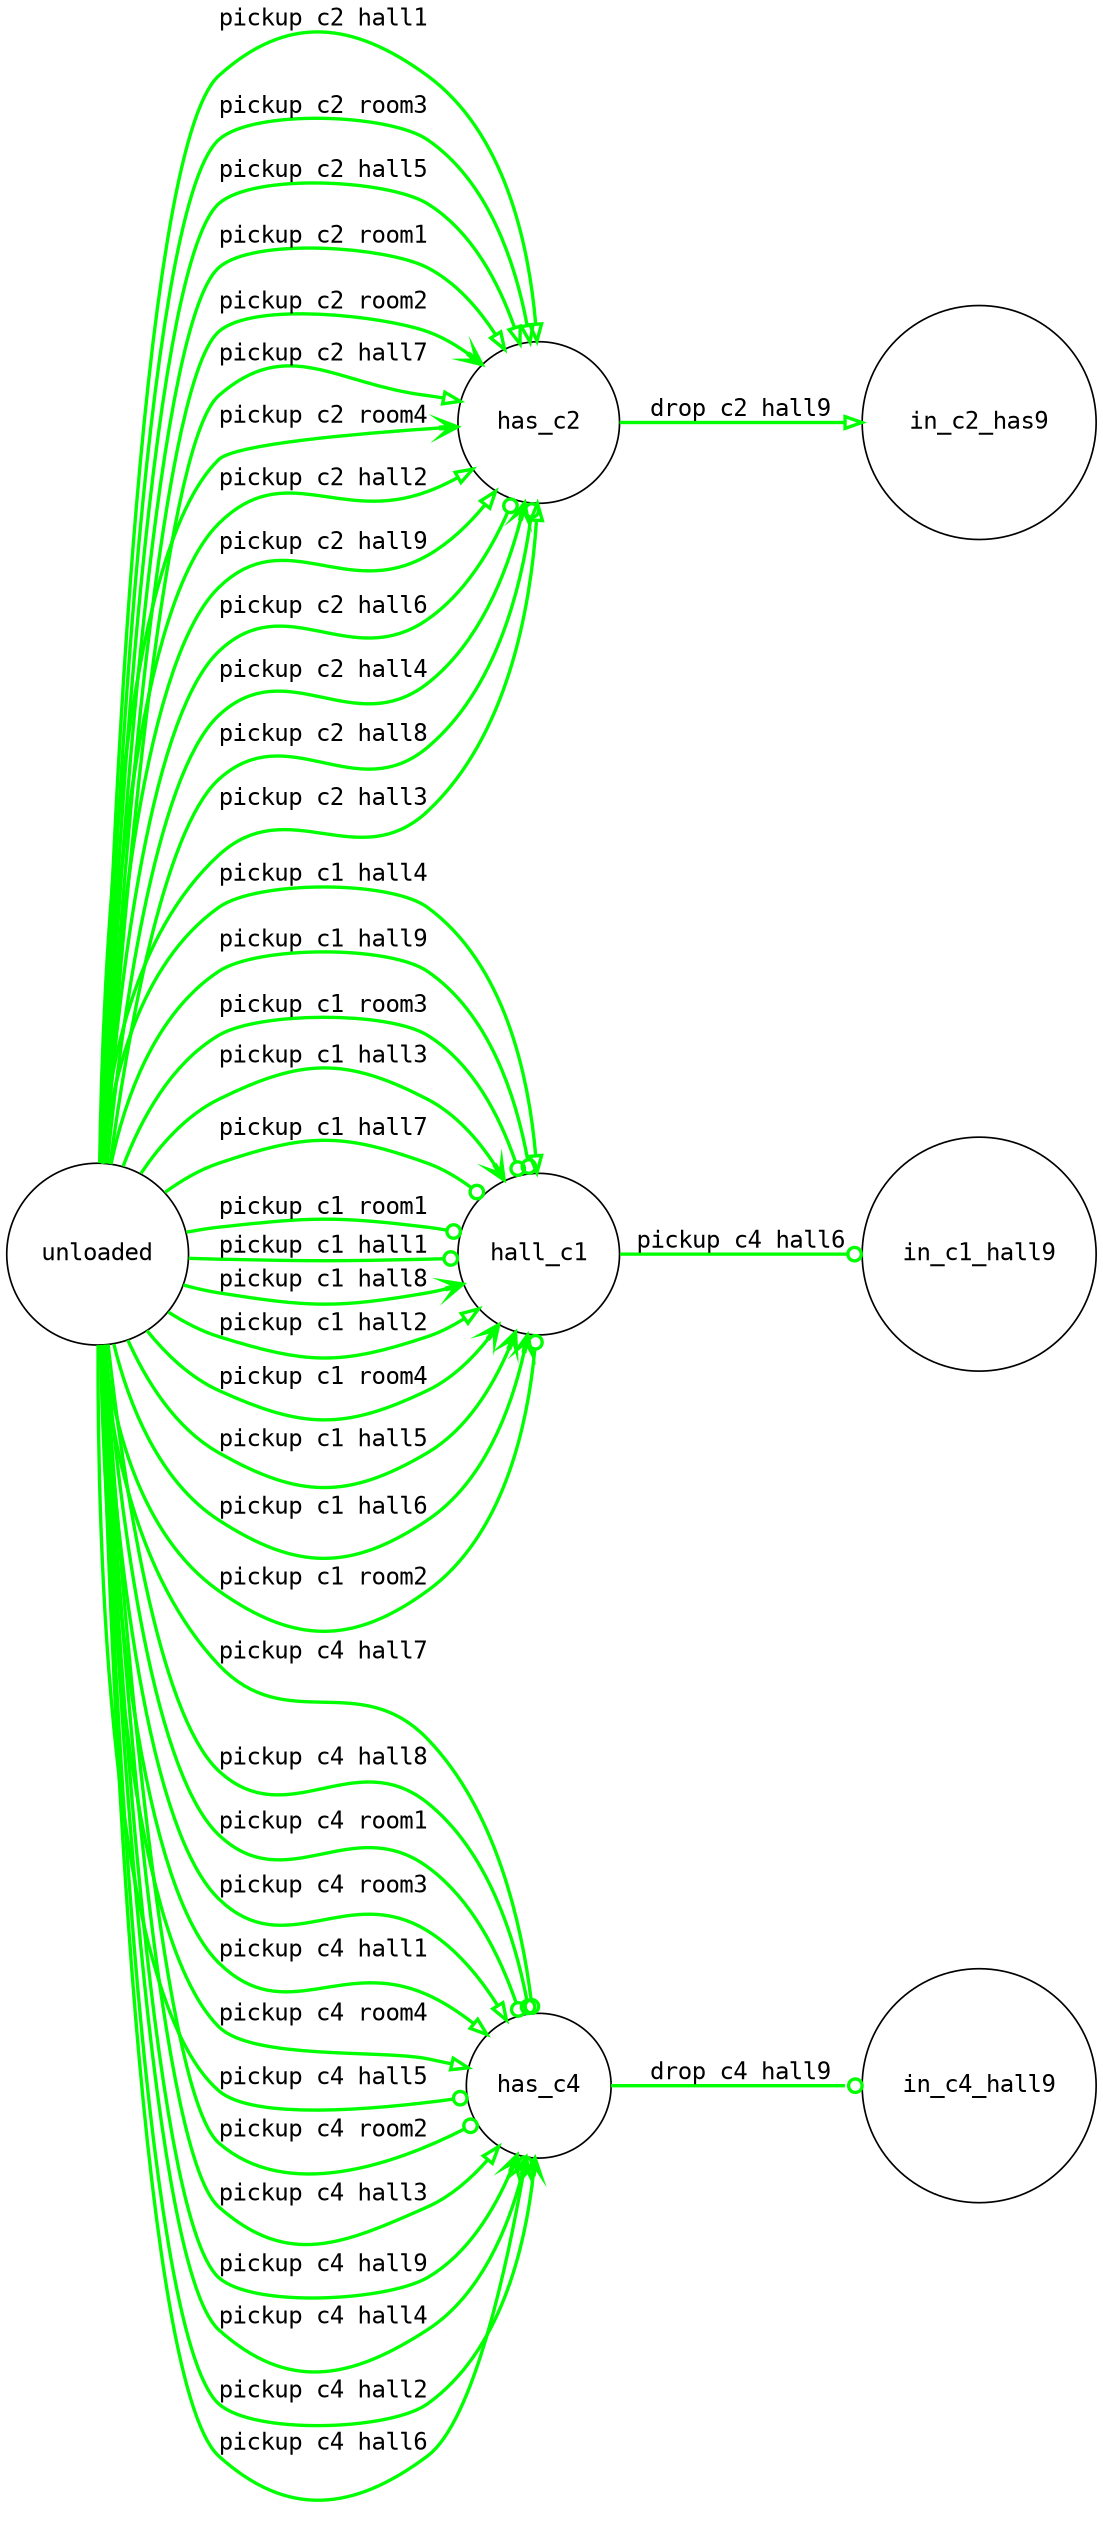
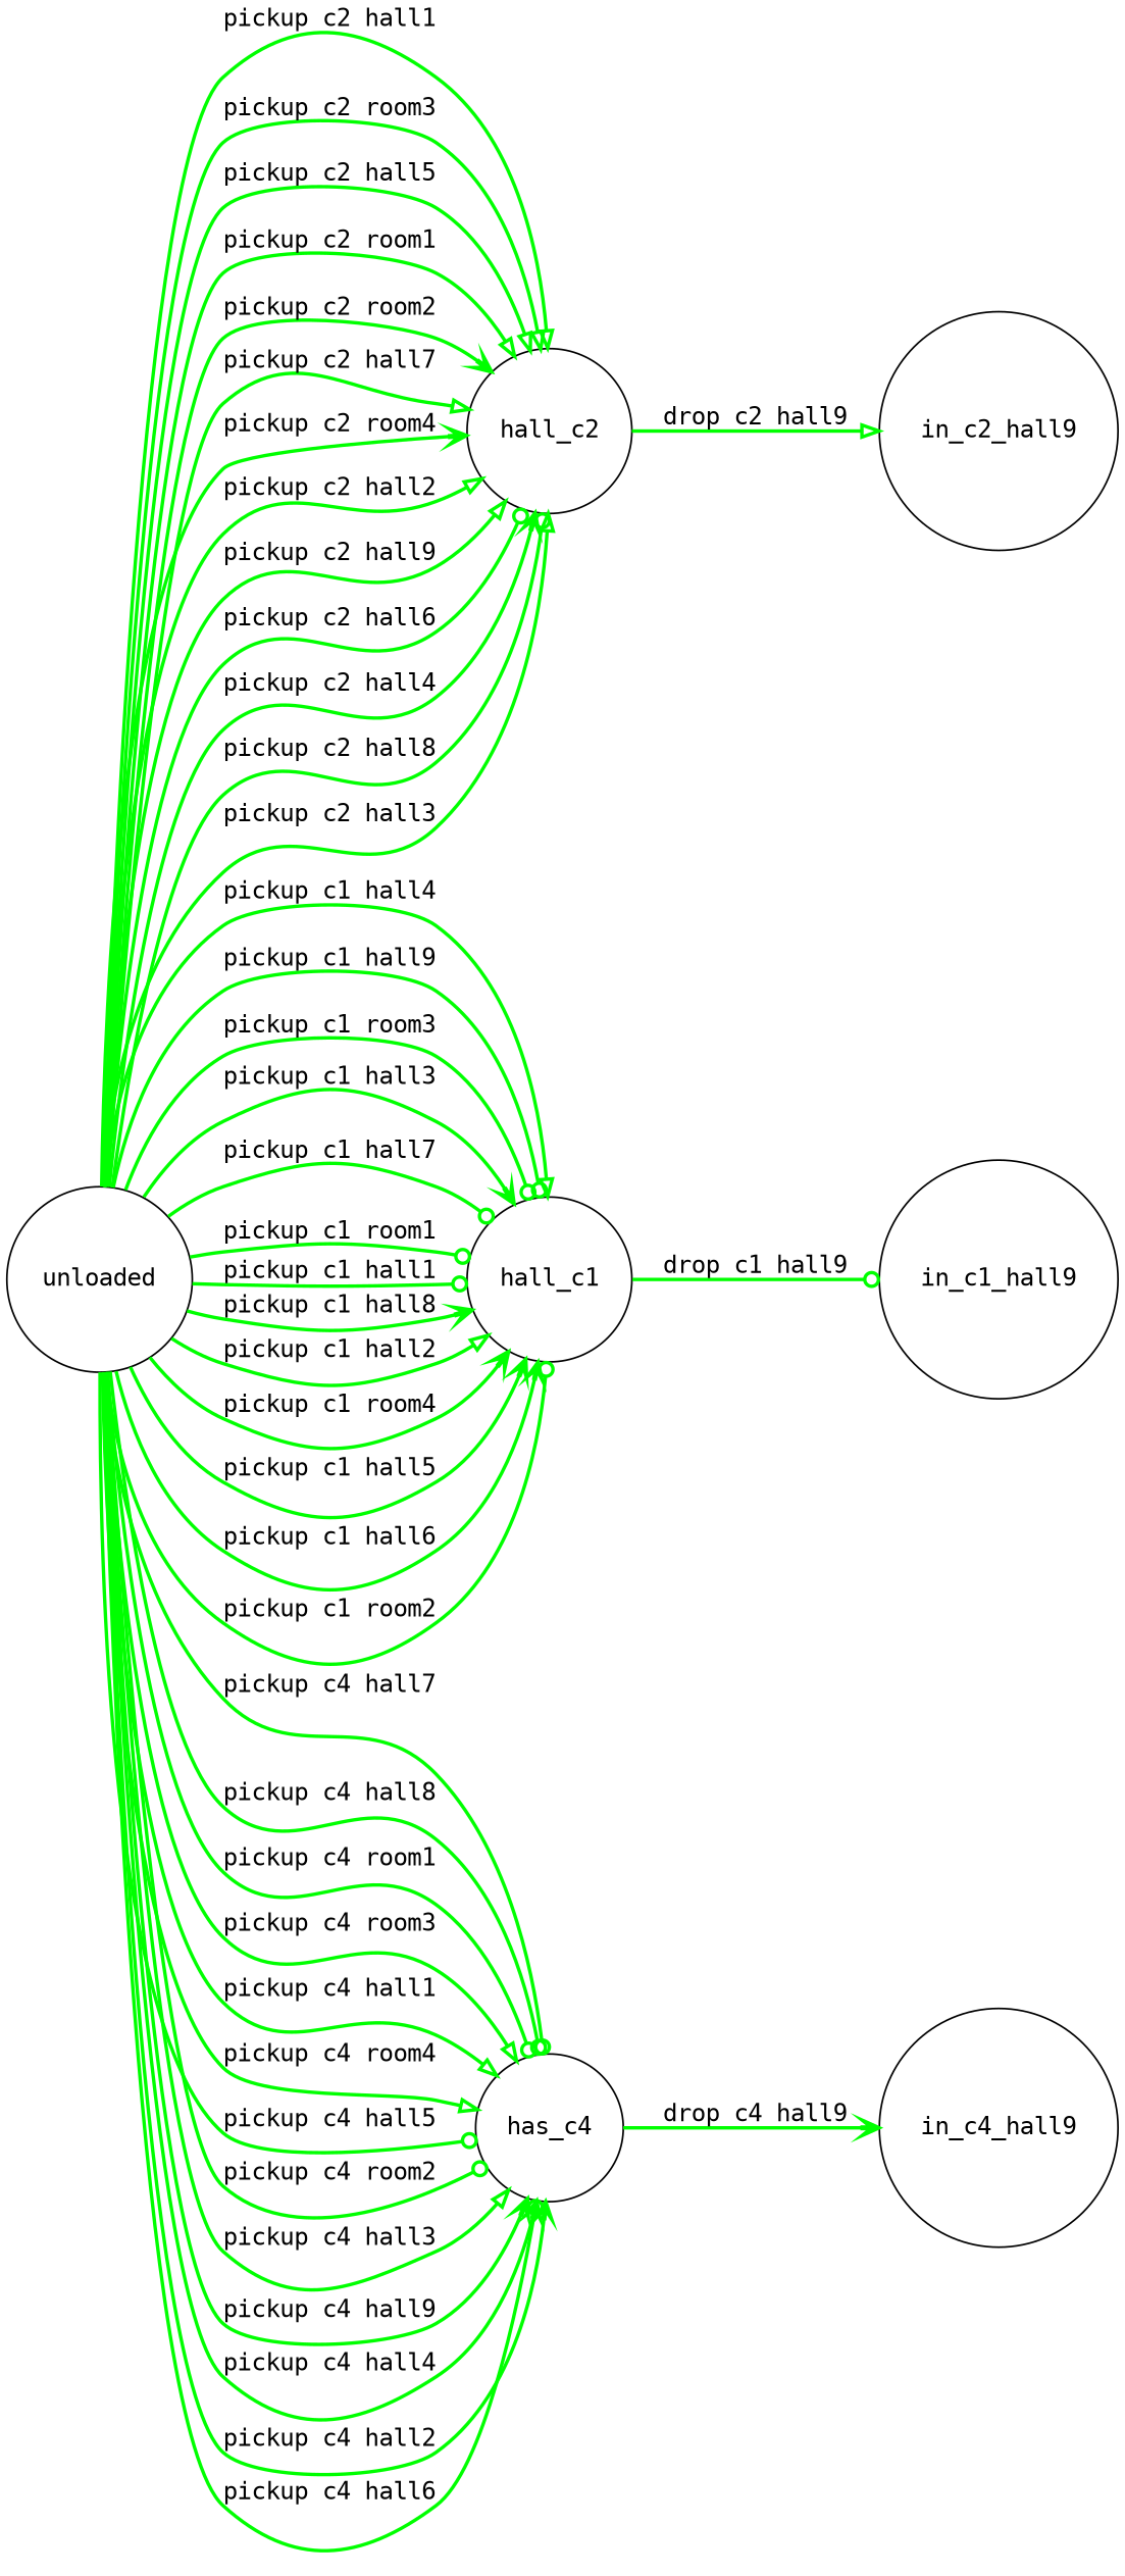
  digraph {
    fontname="DejaVu Sans Mono"
    rankdir=LR
    node [color=black fillcolor=white fontcolor=black fontname="DejaVu Sans Mono" fontsize=14 shape=circle]
    edge [arrowhead=onormal color=green fontname="DejaVu Sans Mono" style=bold]
-   has_c2
-   in_c2_hall9 [label=in_c2_has9]
+   has_c2 [label=hall_c2]
+   in_c2_hall9
    n3 [label=hall_c1]
    in_c1_hall9
    has_c4
    in_c4_hall9
    unloaded
    has_c2 -> in_c2_hall9 [label="drop c2 hall9"]
-   n3 -> in_c1_hall9 [arrowhead=odot label="pickup c4 hall6"]
-   has_c4 -> in_c4_hall9 [arrowhead=odot label="drop c4 hall9"]
+   n3 -> in_c1_hall9 [arrowhead=odot label="drop c1 hall9"]
+   has_c4 -> in_c4_hall9 [arrowhead=vee label="drop c4 hall9"]
    unloaded -> has_c2 [label="pickup c2 hall1"]
    unloaded -> has_c2 [label="pickup c2 room3"]
    unloaded -> has_c2 [label="pickup c2 hall5"]
    unloaded -> has_c2 [label="pickup c2 room1"]
    unloaded -> has_c2 [arrowhead=vee label="pickup c2 room2"]
    unloaded -> has_c2 [label="pickup c2 hall7"]
    unloaded -> has_c2 [arrowhead=vee label="pickup c2 room4"]
    unloaded -> has_c2 [label="pickup c2 hall2"]
    unloaded -> has_c2 [label="pickup c2 hall9"]
    unloaded -> has_c2 [arrowhead=odot label="pickup c2 hall6"]
    unloaded -> has_c2 [arrowhead=vee label="pickup c2 hall4"]
    unloaded -> has_c2 [arrowhead=odot label="pickup c2 hall8"]
    unloaded -> has_c2 [label="pickup c2 hall3"]
    unloaded -> n3 [label="pickup c1 hall4"]
    unloaded -> n3 [arrowhead=odot label="pickup c1 hall9"]
    unloaded -> n3 [arrowhead=odot label="pickup c1 room3"]
    unloaded -> n3 [arrowhead=vee label="pickup c1 hall3"]
    unloaded -> n3 [arrowhead=odot label="pickup c1 hall7"]
    unloaded -> n3 [arrowhead=odot label="pickup c1 room1"]
    unloaded -> n3 [arrowhead=odot label="pickup c1 hall1"]
    unloaded -> n3 [arrowhead=vee label="pickup c1 hall8"]
    unloaded -> n3 [label="pickup c1 hall2"]
    unloaded -> n3 [arrowhead=vee label="pickup c1 room4"]
    unloaded -> n3 [arrowhead=vee label="pickup c1 hall5"]
    unloaded -> n3 [arrowhead=vee label="pickup c1 hall6"]
    unloaded -> n3 [arrowhead=odot label="pickup c1 room2"]
    unloaded -> has_c4 [arrowhead=odot label="pickup c4 hall7"]
    unloaded -> has_c4 [arrowhead=odot label="pickup c4 hall8"]
    unloaded -> has_c4 [arrowhead=odot label="pickup c4 room1"]
    unloaded -> has_c4 [label="pickup c4 room3"]
    unloaded -> has_c4 [label="pickup c4 hall1"]
    unloaded -> has_c4 [label="pickup c4 room4"]
    unloaded -> has_c4 [arrowhead=odot label="pickup c4 hall5"]
    unloaded -> has_c4 [arrowhead=odot label="pickup c4 room2"]
    unloaded -> has_c4 [label="pickup c4 hall3"]
    unloaded -> has_c4 [arrowhead=vee label="pickup c4 hall9"]
    unloaded -> has_c4 [arrowhead=vee label="pickup c4 hall4"]
    unloaded -> has_c4 [arrowhead=vee label="pickup c4 hall2"]
    unloaded -> has_c4 [arrowhead=odot label="pickup c4 hall6"]
  }
